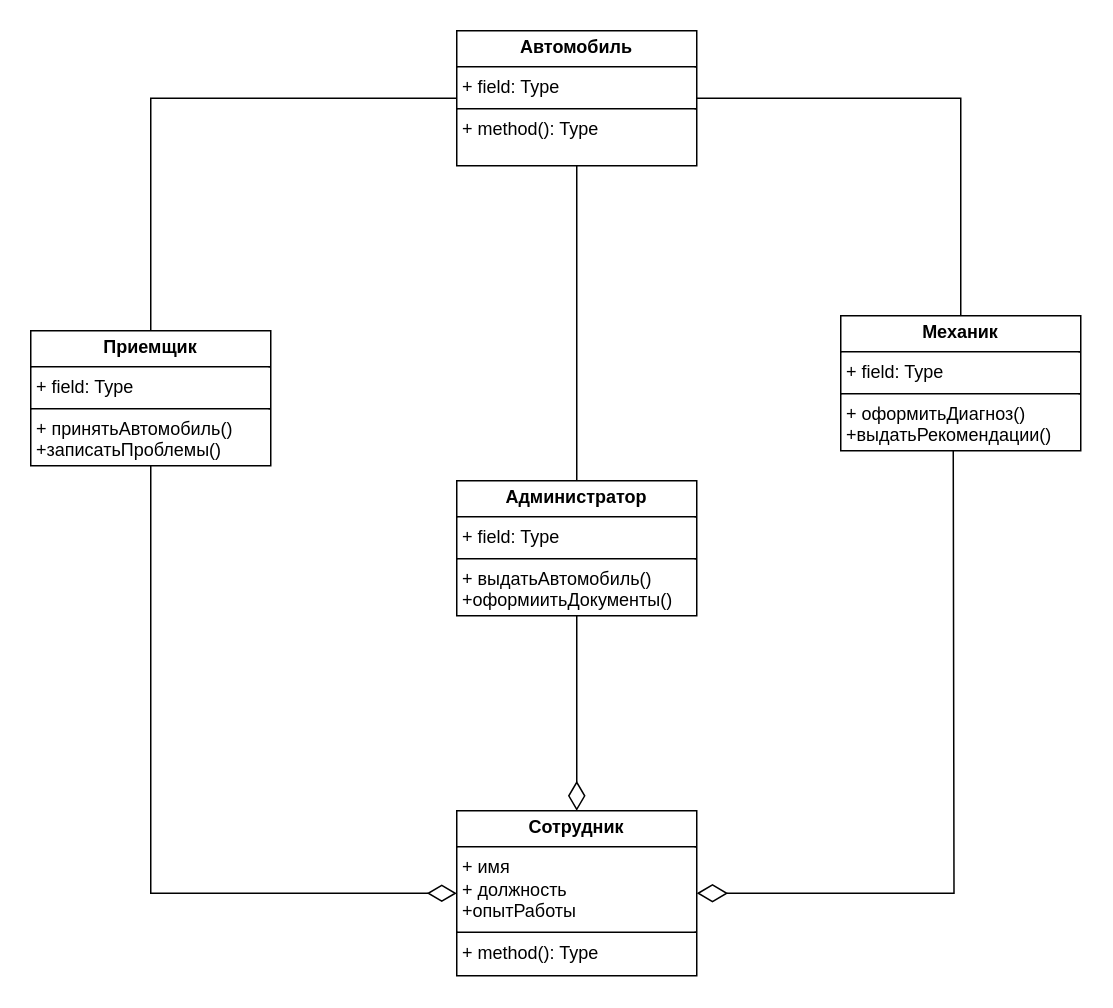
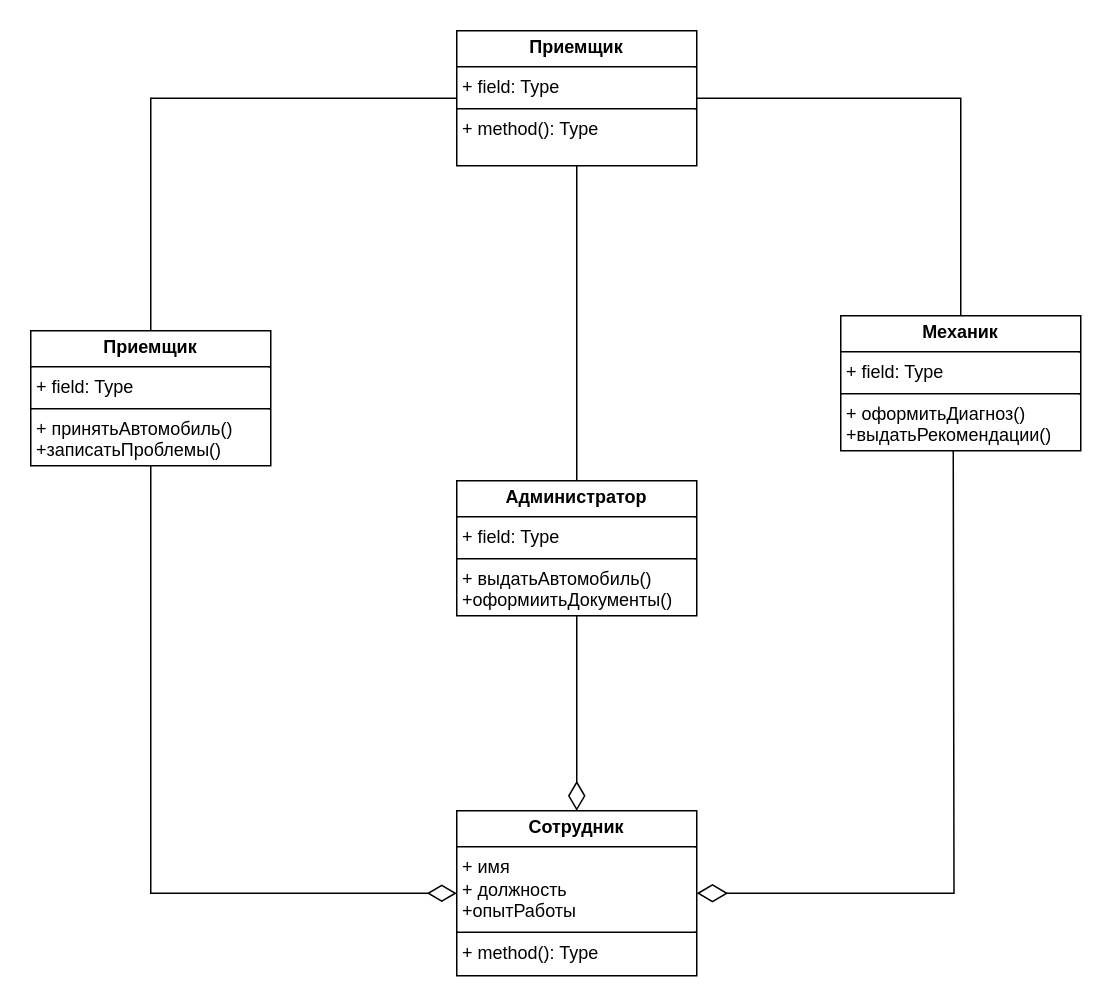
  <mxCell id="0" />
  <mxCell id="1" parent="0" />
  <mxCell id="2" style="edgeStyle=orthogonalEdgeStyle;rounded=0;orthogonalLoop=1;jettySize=auto;html=1;entryX=0.5;entryY=1;entryDx=0;entryDy=0;endArrow=none;endFill=0;endSize=16;startArrow=diamondThin;startFill=0;startSize=17;" edge="1" parent="1" source="4" target="5"><mxGeometry relative="1" as="geometry" /></mxCell>
  <mxCell id="3" style="edgeStyle=orthogonalEdgeStyle;rounded=0;orthogonalLoop=1;jettySize=auto;html=1;entryX=0.5;entryY=1;entryDx=0;entryDy=0;endArrow=none;endFill=0;endSize=18;startArrow=diamondThin;startFill=0;sourcePerimeterSpacing=5;startSize=18;exitX=1;exitY=0.5;exitDx=0;exitDy=0;" edge="1" parent="1" source="4"><mxGeometry relative="1" as="geometry"><mxPoint x="510" y="585" as="sourcePoint" /><mxPoint x="635" y="300" as="targetPoint" /></mxGeometry></mxCell>
  <mxCell id="4" value="&lt;p style=&quot;margin:0px;margin-top:4px;text-align:center;&quot;&gt;&lt;b&gt;Сотрудник&lt;/b&gt;&lt;/p&gt;&lt;hr size=&quot;1&quot; style=&quot;border-style:solid;&quot;&gt;&lt;p style=&quot;margin:0px;margin-left:4px;&quot;&gt;+ имя&lt;/p&gt;&lt;p style=&quot;margin:0px;margin-left:4px;&quot;&gt;+ должность&lt;/p&gt;&lt;p style=&quot;margin:0px;margin-left:4px;&quot;&gt;+опытРаботы&lt;/p&gt;&lt;hr size=&quot;1&quot; style=&quot;border-style:solid;&quot;&gt;&lt;p style=&quot;margin:0px;margin-left:4px;&quot;&gt;+ method(): Type&lt;/p&gt;" style="verticalAlign=top;align=left;overflow=fill;html=1;whiteSpace=wrap;" vertex="1" parent="1"><mxGeometry x="304" y="540" width="160" height="110" as="geometry" /></mxCell>
  <mxCell id="5" value="&lt;p style=&quot;margin:0px;margin-top:4px;text-align:center;&quot;&gt;&lt;b&gt;Приемщик&lt;/b&gt;&lt;/p&gt;&lt;hr size=&quot;1&quot; style=&quot;border-style:solid;&quot;&gt;&lt;p style=&quot;margin:0px;margin-left:4px;&quot;&gt;+ field: Type&lt;/p&gt;&lt;hr size=&quot;1&quot; style=&quot;border-style:solid;&quot;&gt;&lt;p style=&quot;margin:0px;margin-left:4px;&quot;&gt;+ принятьАвтомобиль()&lt;/p&gt;&lt;p style=&quot;margin:0px;margin-left:4px;&quot;&gt;+записатьПроблемы()&lt;/p&gt;" style="verticalAlign=top;align=left;overflow=fill;html=1;whiteSpace=wrap;" vertex="1" parent="1"><mxGeometry x="20" y="220" width="160" height="90" as="geometry" /></mxCell>
  <mxCell id="6" style="edgeStyle=orthogonalEdgeStyle;rounded=0;orthogonalLoop=1;jettySize=auto;html=1;entryX=0.5;entryY=0;entryDx=0;entryDy=0;endArrow=none;endFill=0;" edge="1" parent="1" source="9" target="5"><mxGeometry relative="1" as="geometry" /></mxCell>
  <mxCell id="7" style="edgeStyle=orthogonalEdgeStyle;rounded=0;orthogonalLoop=1;jettySize=auto;html=1;entryX=0.5;entryY=0;entryDx=0;entryDy=0;endArrow=none;endFill=0;" edge="1" parent="1" source="9" target="12"><mxGeometry relative="1" as="geometry" /></mxCell>
  <mxCell id="8" style="edgeStyle=orthogonalEdgeStyle;rounded=0;orthogonalLoop=1;jettySize=auto;html=1;entryX=0.5;entryY=0;entryDx=0;entryDy=0;endArrow=none;endFill=0;" edge="1" parent="1" source="9" target="11"><mxGeometry relative="1" as="geometry" /></mxCell>
- <mxCell id="9" value="&lt;p style=&quot;margin:0px;margin-top:4px;text-align:center;&quot;&gt;&lt;b&gt;Автомобиль&lt;/b&gt;&lt;/p&gt;&lt;hr size=&quot;1&quot; style=&quot;border-style:solid;&quot;&gt;&lt;p style=&quot;margin:0px;margin-left:4px;&quot;&gt;+ field: Type&lt;/p&gt;&lt;hr size=&quot;1&quot; style=&quot;border-style:solid;&quot;&gt;&lt;p style=&quot;margin:0px;margin-left:4px;&quot;&gt;+ method(): Type&lt;/p&gt;" style="verticalAlign=top;align=left;overflow=fill;html=1;whiteSpace=wrap;" vertex="1" parent="1"><mxGeometry x="304" y="20" width="160" height="90" as="geometry" /></mxCell>
+ <mxCell id="9" value="&lt;p style=&quot;margin:0px;margin-top:4px;text-align:center;&quot;&gt;&lt;b&gt;Приемщик&lt;/b&gt;&lt;/p&gt;&lt;hr size=&quot;1&quot; style=&quot;border-style:solid;&quot;&gt;&lt;p style=&quot;margin:0px;margin-left:4px;&quot;&gt;+ field: Type&lt;/p&gt;&lt;hr size=&quot;1&quot; style=&quot;border-style:solid;&quot;&gt;&lt;p style=&quot;margin:0px;margin-left:4px;&quot;&gt;+ method(): Type&lt;/p&gt;" style="verticalAlign=top;align=left;overflow=fill;html=1;whiteSpace=wrap;" vertex="1" parent="1"><mxGeometry x="304" y="20" width="160" height="90" as="geometry" /></mxCell>
  <mxCell id="10" style="edgeStyle=orthogonalEdgeStyle;rounded=0;orthogonalLoop=1;jettySize=auto;html=1;entryX=0.5;entryY=0;entryDx=0;entryDy=0;endArrow=diamondThin;endFill=0;startSize=8;endSize=17;" edge="1" parent="1" source="11" target="4"><mxGeometry relative="1" as="geometry" /></mxCell>
  <mxCell id="11" value="&lt;p style=&quot;margin:0px;margin-top:4px;text-align:center;&quot;&gt;&lt;b&gt;Администратор&lt;/b&gt;&lt;/p&gt;&lt;hr size=&quot;1&quot; style=&quot;border-style:solid;&quot;&gt;&lt;p style=&quot;margin:0px;margin-left:4px;&quot;&gt;+ field: Type&lt;/p&gt;&lt;hr size=&quot;1&quot; style=&quot;border-style:solid;&quot;&gt;&lt;p style=&quot;margin:0px;margin-left:4px;&quot;&gt;+ выдатьАвтомобиль()&lt;/p&gt;&lt;p style=&quot;margin:0px;margin-left:4px;&quot;&gt;+оформиитьДокументы()&lt;/p&gt;" style="verticalAlign=top;align=left;overflow=fill;html=1;whiteSpace=wrap;" vertex="1" parent="1"><mxGeometry x="304" y="320" width="160" height="90" as="geometry" /></mxCell>
  <mxCell id="12" value="&lt;p style=&quot;margin:0px;margin-top:4px;text-align:center;&quot;&gt;&lt;b&gt;Механик&lt;/b&gt;&lt;/p&gt;&lt;hr size=&quot;1&quot; style=&quot;border-style:solid;&quot;&gt;&lt;p style=&quot;margin:0px;margin-left:4px;&quot;&gt;+ field: Type&lt;/p&gt;&lt;hr size=&quot;1&quot; style=&quot;border-style:solid;&quot;&gt;&lt;p style=&quot;margin:0px;margin-left:4px;&quot;&gt;+ оформитьДиагноз()&lt;/p&gt;&lt;p style=&quot;margin:0px;margin-left:4px;&quot;&gt;+выдатьРекомендации()&lt;/p&gt;" style="verticalAlign=top;align=left;overflow=fill;html=1;whiteSpace=wrap;" vertex="1" parent="1"><mxGeometry x="560" y="210" width="160" height="90" as="geometry" /></mxCell>
